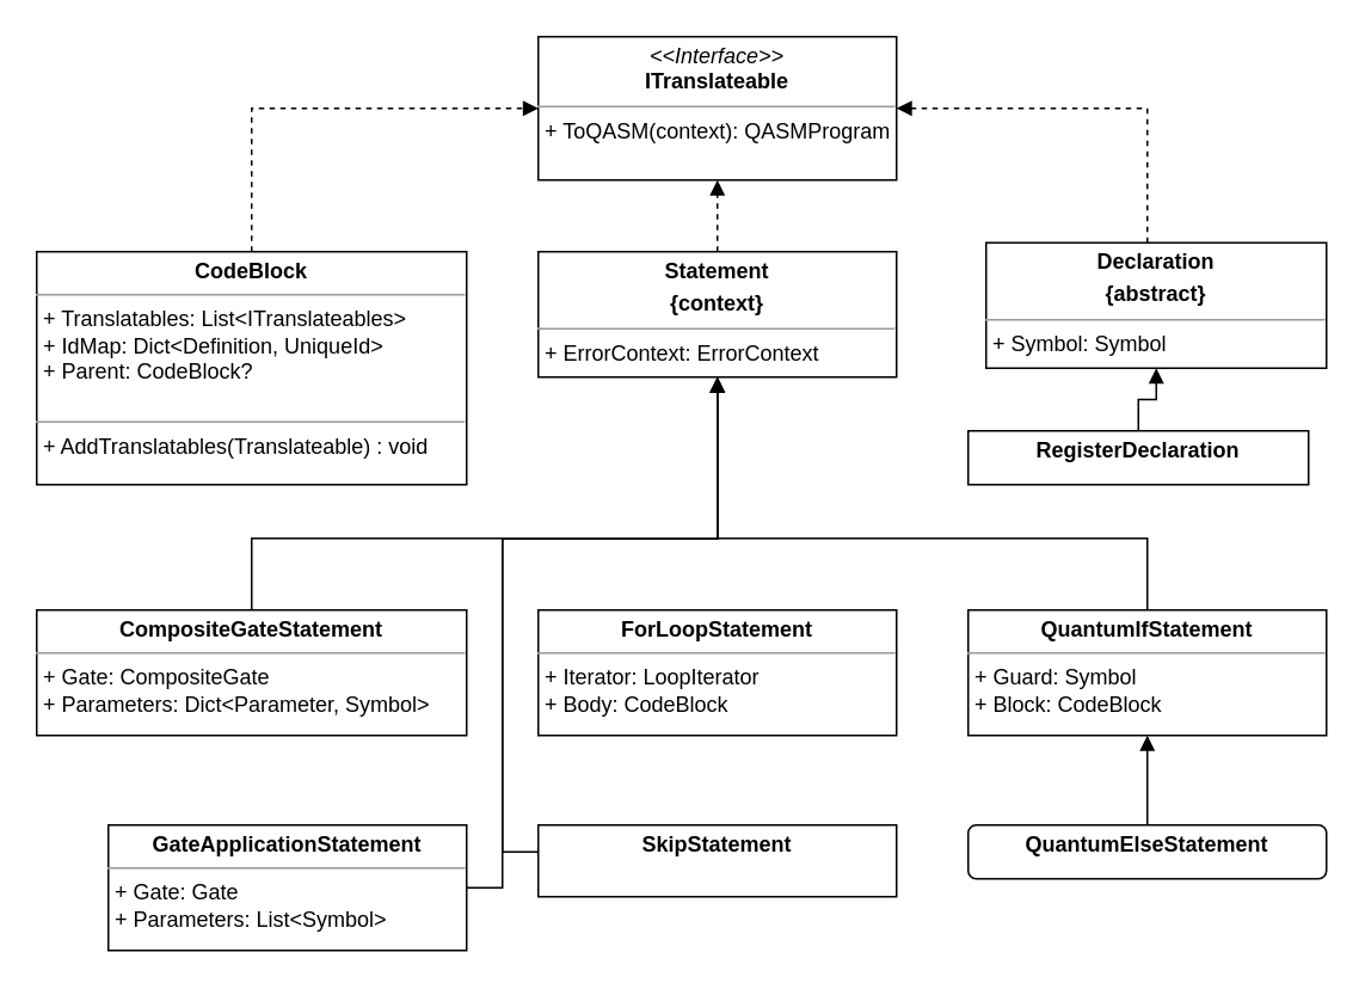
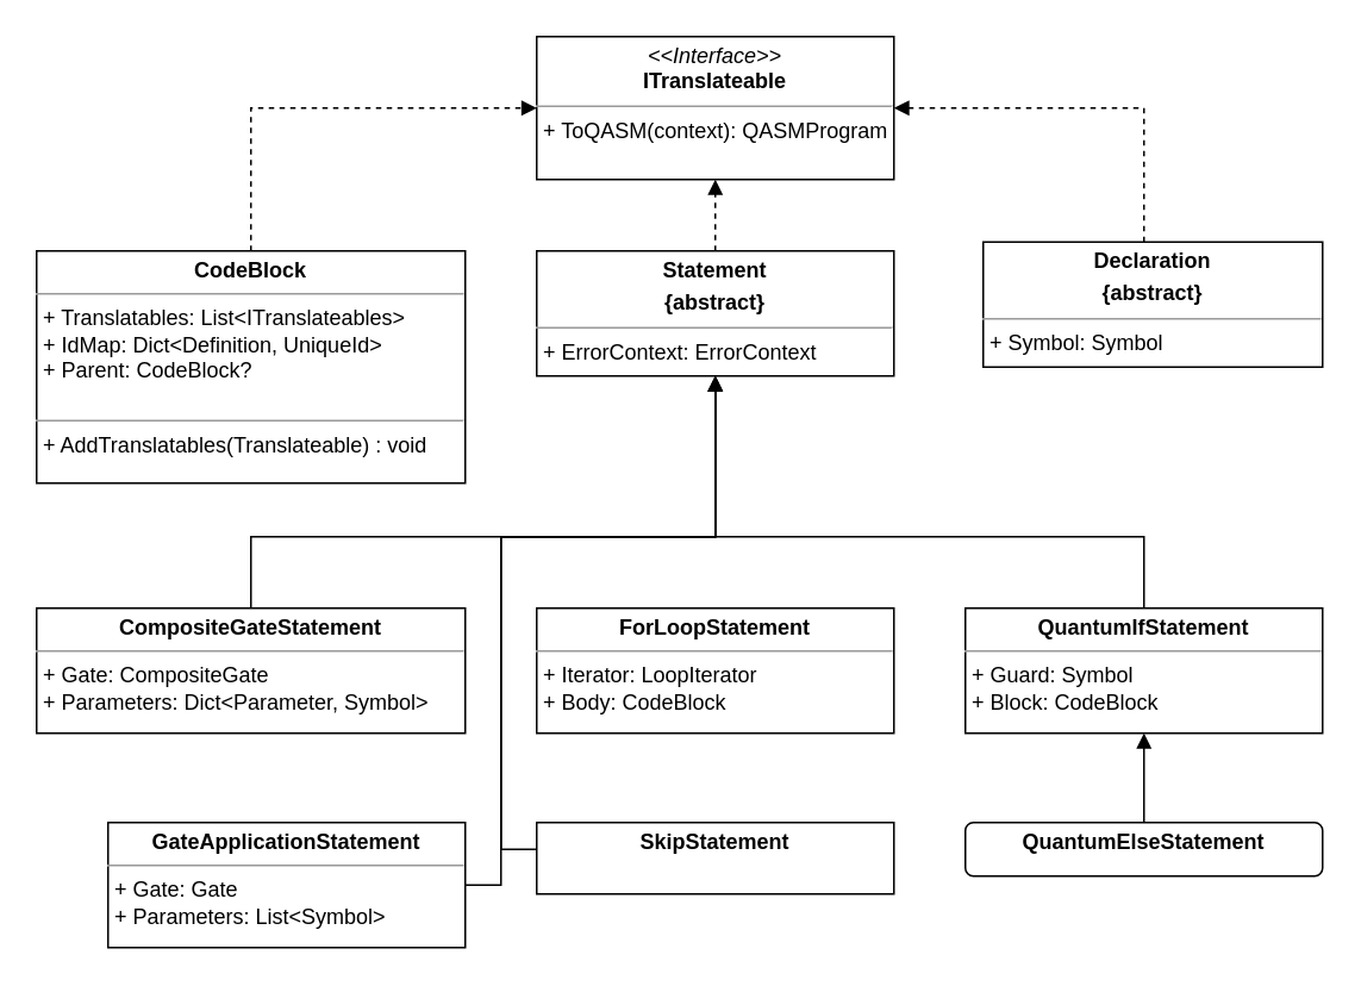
  <mxCell id="0" />
  <mxCell id="1" parent="0" />
  <mxCell id="2" value="&lt;p style=&quot;margin:0px;margin-top:4px;text-align:center;&quot;&gt;&lt;i&gt;&amp;lt;&amp;lt;Interface&amp;gt;&amp;gt;&lt;/i&gt;&lt;br&gt;&lt;b&gt;ITranslateable&lt;/b&gt;&lt;/p&gt;&lt;hr size=&quot;1&quot;&gt;&lt;p style=&quot;margin:0px;margin-left:4px;&quot;&gt;+ ToQASM(context): QASMProgram&lt;/p&gt;&lt;p style=&quot;margin:0px;margin-left:4px;&quot;&gt;&lt;br&gt;&lt;/p&gt;" style="verticalAlign=top;align=left;overflow=fill;fontSize=12;fontFamily=Helvetica;html=1;" parent="1" vertex="1"><mxGeometry x="300" width="200" height="80" as="geometry" y="20" /></mxCell>
  <mxCell id="3" style="edgeStyle=orthogonalEdgeStyle;rounded=0;html=1;entryX=0.5;entryY=1;entryDx=0;entryDy=0;dashed=1;endArrow=block;endFill=1;" parent="1" source="4" target="2" edge="1"><mxGeometry relative="1" as="geometry" /></mxCell>
- <mxCell id="4" value="&lt;p style=&quot;margin:0px;margin-top:4px;text-align:center;&quot;&gt;&lt;b&gt;Statement&lt;/b&gt;&lt;/p&gt;&lt;p style=&quot;margin:0px;margin-top:4px;text-align:center;&quot;&gt;&lt;b&gt;{context}&lt;/b&gt;&lt;/p&gt;&lt;hr size=&quot;1&quot;&gt;&lt;p style=&quot;margin:0px;margin-left:4px;&quot;&gt;+ ErrorContext: ErrorContext&lt;/p&gt;" style="verticalAlign=top;align=left;overflow=fill;fontSize=12;fontFamily=Helvetica;html=1;" parent="1" vertex="1"><mxGeometry x="300" y="140" width="200" height="70" as="geometry" /></mxCell>
+ <mxCell id="4" value="&lt;p style=&quot;margin:0px;margin-top:4px;text-align:center;&quot;&gt;&lt;b&gt;Statement&lt;/b&gt;&lt;/p&gt;&lt;p style=&quot;margin:0px;margin-top:4px;text-align:center;&quot;&gt;&lt;b&gt;{abstract}&lt;/b&gt;&lt;/p&gt;&lt;hr size=&quot;1&quot;&gt;&lt;p style=&quot;margin:0px;margin-left:4px;&quot;&gt;+ ErrorContext: ErrorContext&lt;/p&gt;" style="verticalAlign=top;align=left;overflow=fill;fontSize=12;fontFamily=Helvetica;html=1;" parent="1" vertex="1"><mxGeometry x="300" y="140" width="200" height="70" as="geometry" /></mxCell>
  <mxCell id="5" style="edgeStyle=orthogonalEdgeStyle;html=1;entryX=0;entryY=0.5;entryDx=0;entryDy=0;dashed=1;rounded=0;endArrow=block;endFill=1;" parent="1" source="6" target="2" edge="1"><mxGeometry relative="1" as="geometry"><Array as="points"><mxPoint x="140" y="60" /></Array></mxGeometry></mxCell>
  <mxCell id="6" value="&lt;p style=&quot;margin:0px;margin-top:4px;text-align:center;&quot;&gt;&lt;b&gt;CodeBlock&lt;br&gt;&lt;/b&gt;&lt;/p&gt;&lt;hr size=&quot;1&quot;&gt;&lt;p style=&quot;margin:0px;margin-left:4px;&quot;&gt;+ Translatables: List&amp;lt;ITranslateables&amp;gt;&lt;br&gt;+ IdMap: Dict&amp;lt;Definition, UniqueId&amp;gt;&lt;br&gt;&lt;/p&gt;&lt;p style=&quot;margin:0px;margin-left:4px;&quot;&gt;+ Parent: CodeBlock?&lt;/p&gt;&lt;br&gt;&lt;hr size=&quot;1&quot;&gt;&lt;p style=&quot;margin: 0px 0px 0px 4px;&quot;&gt;+ AddTranslatables(Translateable) : void&lt;/p&gt;" style="verticalAlign=top;align=left;overflow=fill;fontSize=12;fontFamily=Helvetica;html=1;" parent="1" vertex="1"><mxGeometry y="140" width="240" height="130" as="geometry" x="20" /></mxCell>
  <mxCell id="7" style="edgeStyle=orthogonalEdgeStyle;rounded=0;html=1;entryX=1;entryY=0.5;entryDx=0;entryDy=0;dashed=1;endArrow=block;endFill=1;" parent="1" source="8" target="2" edge="1"><mxGeometry relative="1" as="geometry"><Array as="points"><mxPoint x="640" y="60" /></Array></mxGeometry></mxCell>
  <mxCell id="8" value="&lt;p style=&quot;margin:0px;margin-top:4px;text-align:center;&quot;&gt;&lt;b&gt;Declaration&lt;/b&gt;&lt;/p&gt;&lt;p style=&quot;margin:0px;margin-top:4px;text-align:center;&quot;&gt;&lt;b&gt;{abstract}&lt;/b&gt;&lt;/p&gt;&lt;hr size=&quot;1&quot;&gt;&lt;p style=&quot;margin:0px;margin-left:4px;&quot;&gt;+ Symbol: Symbol&lt;/p&gt;" style="verticalAlign=top;align=left;overflow=fill;fontSize=12;fontFamily=Helvetica;html=1;" parent="1" vertex="1"><mxGeometry x="550" y="135" width="190" height="70" as="geometry" /></mxCell>
- <mxCell id="9" style="edgeStyle=orthogonalEdgeStyle;rounded=0;html=1;endArrow=block;endFill=1;" parent="1" source="10" target="8" edge="1"><mxGeometry relative="1" as="geometry" /></mxCell>
- <mxCell id="10" value="&lt;p style=&quot;margin:0px;margin-top:4px;text-align:center;&quot;&gt;&lt;b&gt;RegisterDeclaration&lt;/b&gt;&lt;/p&gt;&lt;p style=&quot;margin:0px;margin-left:4px;&quot;&gt;&lt;br&gt;&lt;/p&gt;" style="verticalAlign=top;align=left;overflow=fill;fontSize=12;fontFamily=Helvetica;html=1;" parent="1" vertex="1"><mxGeometry x="540" y="240" width="190" height="30" as="geometry" /></mxCell>
  <mxCell id="11" value="&lt;p style=&quot;margin:0px;margin-top:4px;text-align:center;&quot;&gt;&lt;b&gt;ForLoopStatement&lt;br&gt;&lt;/b&gt;&lt;/p&gt;&lt;hr size=&quot;1&quot;&gt;&lt;p style=&quot;margin:0px;margin-left:4px;&quot;&gt;+ Iterator: LoopIterator&lt;/p&gt;&lt;p style=&quot;margin:0px;margin-left:4px;&quot;&gt;+ Body: CodeBlock&lt;/p&gt;" style="verticalAlign=top;align=left;overflow=fill;fontSize=12;fontFamily=Helvetica;html=1;" parent="1" vertex="1"><mxGeometry x="300" y="340" width="200" height="70" as="geometry" /></mxCell>
  <mxCell id="12" style="edgeStyle=orthogonalEdgeStyle;rounded=0;html=1;endArrow=block;endFill=1;entryX=0.5;entryY=1;entryDx=0;entryDy=0;" parent="1" source="13" edge="1" target="4"><mxGeometry relative="1" as="geometry"><mxPoint x="400" y="230" as="targetPoint" /><Array as="points"><mxPoint x="640" y="300" /><mxPoint x="400" y="300" /></Array></mxGeometry></mxCell>
  <mxCell id="13" value="&lt;p style=&quot;margin:0px;margin-top:4px;text-align:center;&quot;&gt;&lt;b&gt;QuantumIfStatement&lt;br&gt;&lt;/b&gt;&lt;/p&gt;&lt;hr size=&quot;1&quot;&gt;&lt;p style=&quot;margin:0px;margin-left:4px;&quot;&gt;+ Guard: Symbol&lt;/p&gt;&lt;p style=&quot;margin:0px;margin-left:4px;&quot;&gt;+ Block: CodeBlock&lt;/p&gt;" style="verticalAlign=top;align=left;overflow=fill;fontSize=12;fontFamily=Helvetica;html=1;" parent="1" vertex="1"><mxGeometry x="540" y="340" width="200" height="70" as="geometry" /></mxCell>
  <mxCell id="14" style="edgeStyle=orthogonalEdgeStyle;rounded=0;html=1;endArrow=block;endFill=1;" parent="1" source="15" target="4" edge="1"><mxGeometry relative="1" as="geometry"><Array as="points"><mxPoint x="280" y="495" /><mxPoint x="280" y="300" /><mxPoint x="400" y="300" /></Array></mxGeometry></mxCell>
  <mxCell id="15" value="&lt;p style=&quot;margin:0px;margin-top:4px;text-align:center;&quot;&gt;&lt;b&gt;GateApplicationStatement&lt;br&gt;&lt;/b&gt;&lt;/p&gt;&lt;hr size=&quot;1&quot;&gt;&lt;p style=&quot;margin:0px;margin-left:4px;&quot;&gt;+ Gate: Gate&lt;/p&gt;&lt;p style=&quot;margin:0px;margin-left:4px;&quot;&gt;+ Parameters: List&amp;lt;Symbol&amp;gt;&lt;/p&gt;" style="verticalAlign=top;align=left;overflow=fill;fontSize=12;fontFamily=Helvetica;html=1;" parent="1" vertex="1"><mxGeometry x="60" y="460" width="200" height="70" as="geometry" /></mxCell>
  <mxCell id="16" style="edgeStyle=orthogonalEdgeStyle;rounded=0;html=1;endArrow=block;endFill=1;" parent="1" source="17" target="4" edge="1"><mxGeometry relative="1" as="geometry"><Array as="points"><mxPoint x="280" y="475" /><mxPoint x="280" y="300" /><mxPoint x="400" y="300" /></Array></mxGeometry></mxCell>
  <mxCell id="17" value="&lt;p style=&quot;margin:0px;margin-top:4px;text-align:center;&quot;&gt;&lt;b&gt;SkipStatement&lt;/b&gt;&lt;/p&gt;" style="verticalAlign=top;align=left;overflow=fill;fontSize=12;fontFamily=Helvetica;html=1;" parent="1" vertex="1"><mxGeometry x="300" y="460" width="200" height="40" as="geometry" /></mxCell>
  <mxCell id="18" style="edgeStyle=orthogonalEdgeStyle;rounded=0;html=1;entryX=0.5;entryY=1;entryDx=0;entryDy=0;endArrow=block;endFill=1;" parent="1" source="19" target="13" edge="1"><mxGeometry relative="1" as="geometry" /></mxCell>
  <mxCell id="19" value="&lt;p style=&quot;margin:0px;margin-top:4px;text-align:center;&quot;&gt;&lt;b&gt;QuantumElseStatement&lt;br&gt;&lt;/b&gt;&lt;/p&gt;" style="verticalAlign=top;align=left;overflow=fill;fontSize=12;fontFamily=Helvetica;html=1;rounded=1;" parent="1" vertex="1"><mxGeometry x="540" y="460" width="200" height="30" as="geometry" /></mxCell>
  <mxCell id="20" style="edgeStyle=orthogonalEdgeStyle;rounded=0;html=1;endArrow=block;endFill=1;entryX=0.5;entryY=1;entryDx=0;entryDy=0;" parent="1" source="21" edge="1" target="4"><mxGeometry relative="1" as="geometry"><mxPoint x="400" y="230" as="targetPoint" /><Array as="points"><mxPoint x="140" y="300" /><mxPoint x="400" y="300" /></Array></mxGeometry></mxCell>
  <mxCell id="21" value="&lt;p style=&quot;margin:0px;margin-top:4px;text-align:center;&quot;&gt;&lt;b&gt;CompositeGateStatement&lt;br&gt;&lt;/b&gt;&lt;/p&gt;&lt;hr size=&quot;1&quot;&gt;&lt;p style=&quot;margin:0px;margin-left:4px;&quot;&gt;+ Gate: CompositeGate&lt;/p&gt;&lt;p style=&quot;margin:0px;margin-left:4px;&quot;&gt;+ Parameters: Dict&amp;lt;Parameter, Symbol&amp;gt;&lt;/p&gt;" style="verticalAlign=top;align=left;overflow=fill;fontSize=12;fontFamily=Helvetica;html=1;" parent="1" vertex="1"><mxGeometry y="340" width="240" height="70" as="geometry" x="20" /></mxCell>
